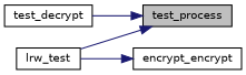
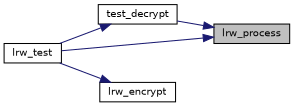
  digraph {
    rankdir=RL
    node [color=black fillcolor=white fontname=Helvetica fontsize=10 shape=record style=filled]
    edge [color=midnightblue dir=back fontname=Helvetica fontsize=10 labelfontname=Helvetica labelfontsize=10 style=solid]
-   n1 [fillcolor=grey75 fontcolor=black height=0.2 label=test_process width=0.4]
+   n1 [fillcolor=grey75 fontcolor=black height=0.2 label=lrw_process width=0.4]
    n2 [height=0.2 label=test_decrypt width=0.4]
    n3 [height=0.2 label=lrw_test width=0.4]
-   n4 [height=0.2 label=encrypt_encrypt width=0.4]
+   n4 [height=0.2 label=lrw_encrypt width=0.4]
    n1 -> n2
    n1 -> n3
+   n2 -> n3
    n4 -> n3
  }
